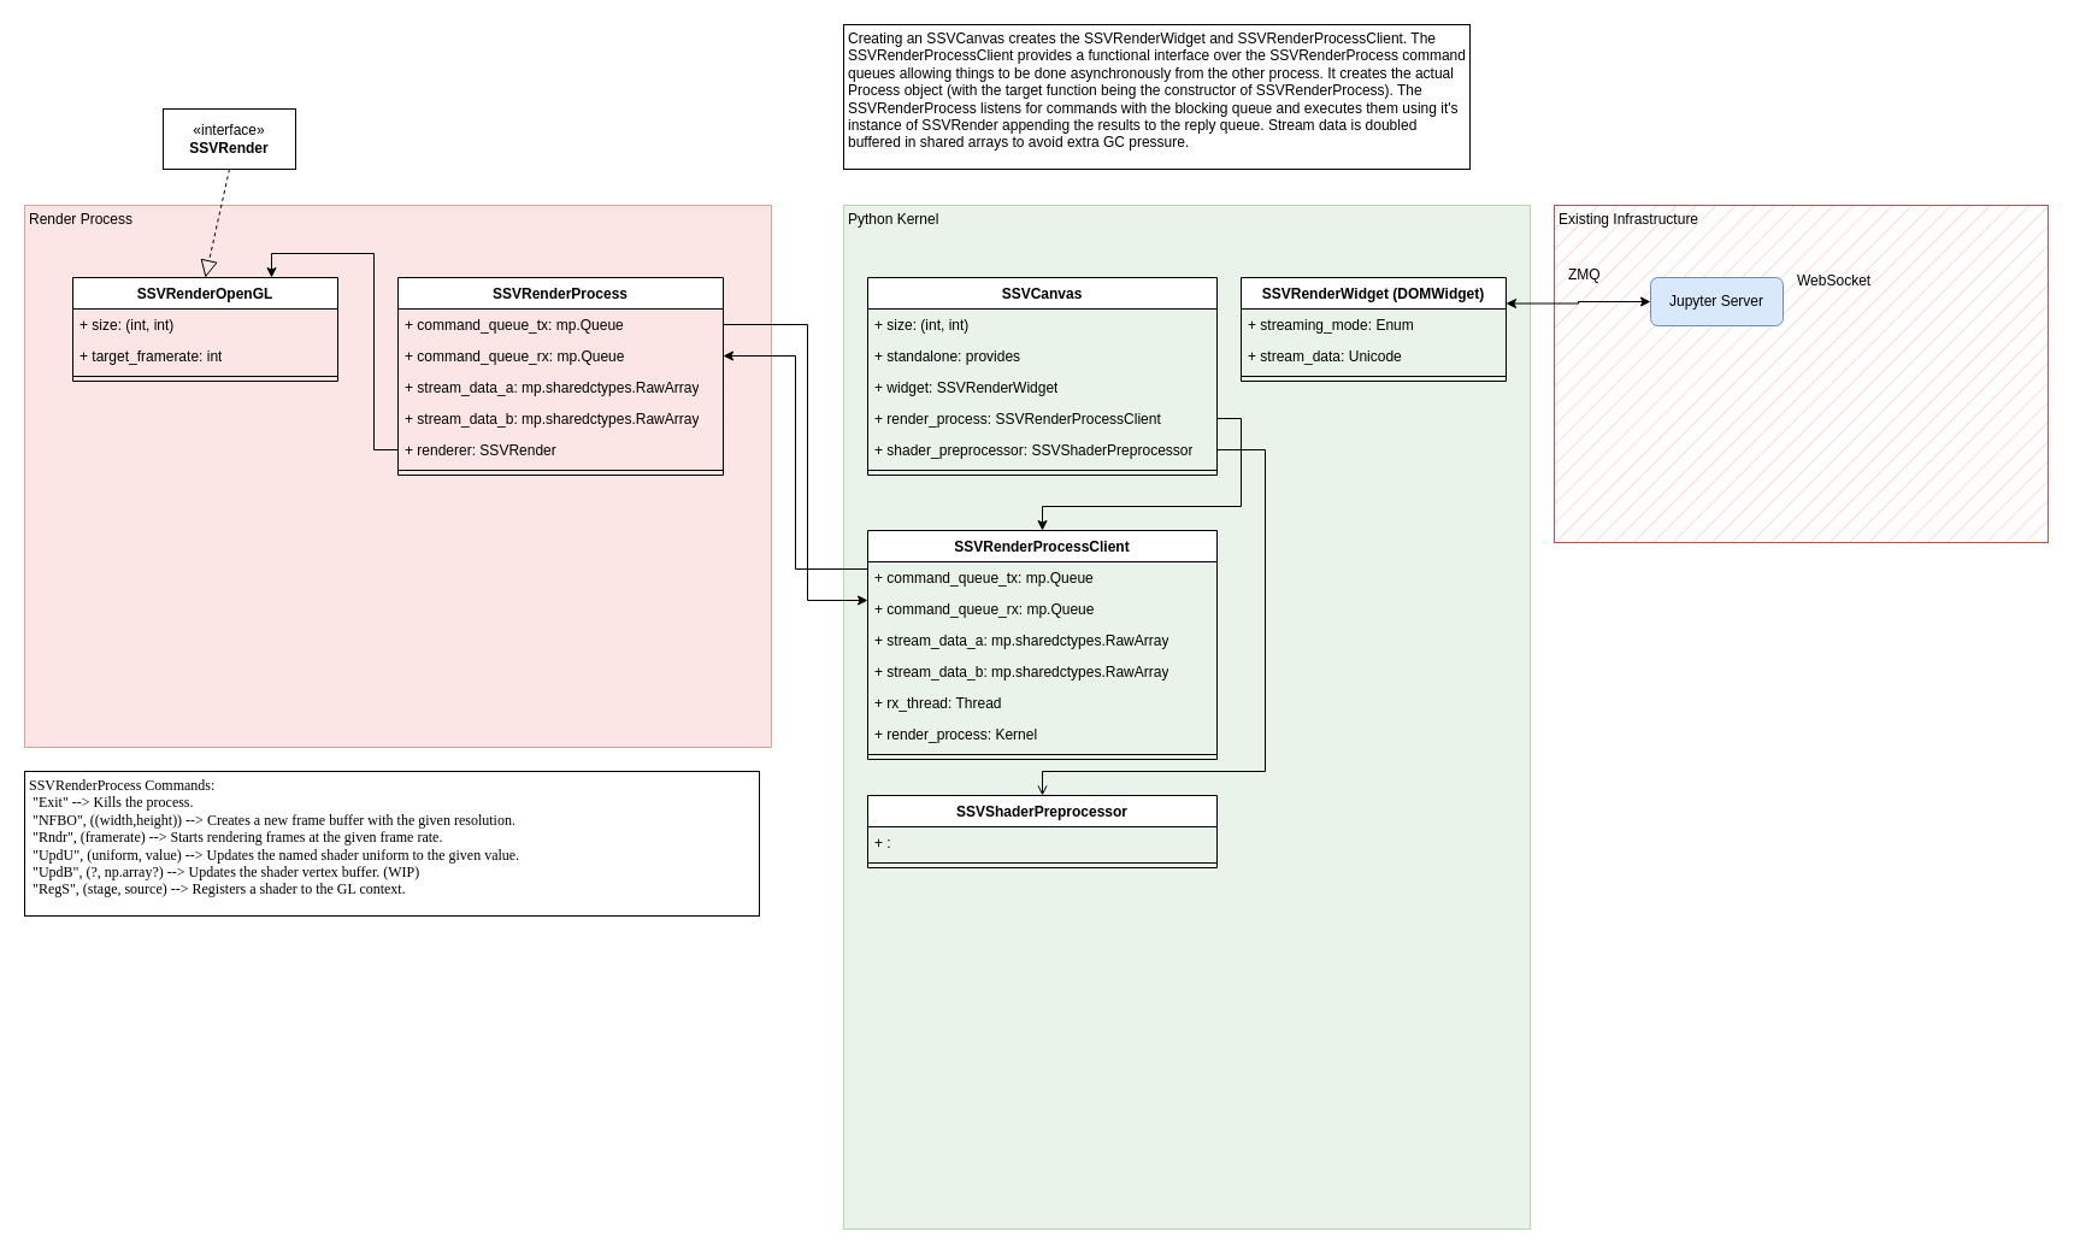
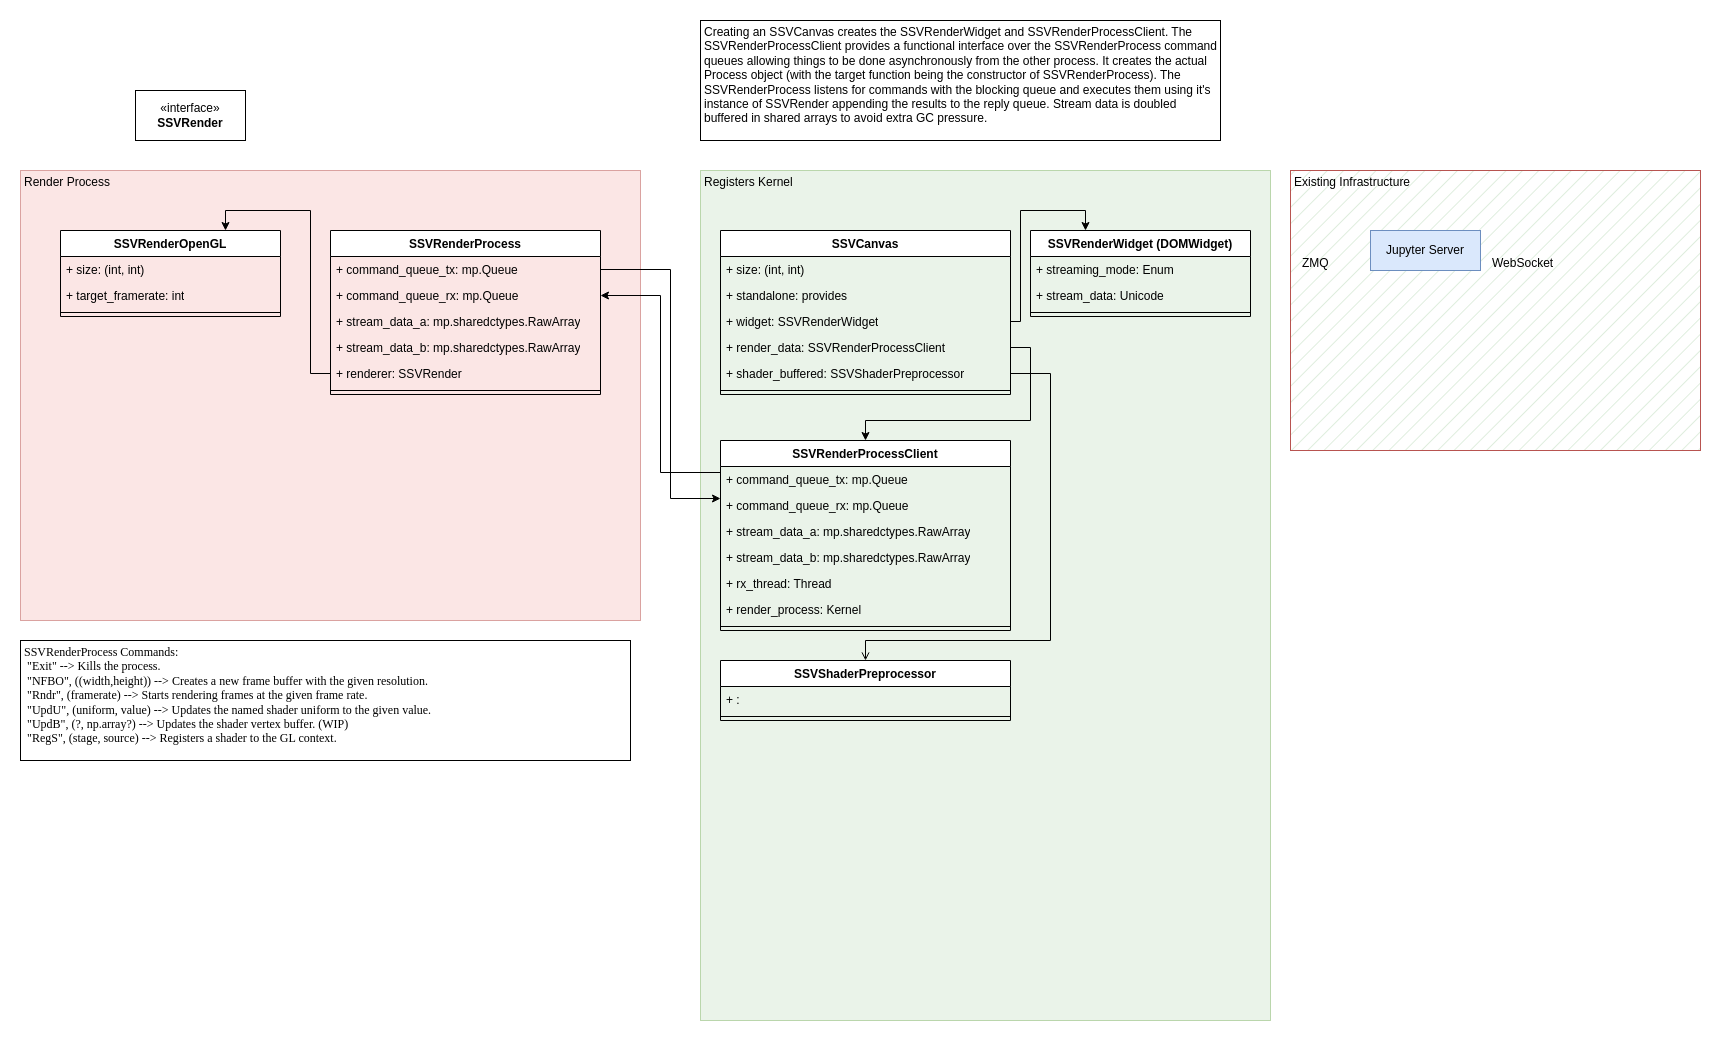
  <mxCell id="0" />
  <mxCell id="1" parent="0" />
- <mxCell id="2" value="Existing Infrastructure" style="rounded=0;whiteSpace=wrap;html=1;fillColor=#f8cecc;strokeColor=#b85450;fillStyle=hatch;verticalAlign=top;align=left;spacing=4;spacingTop=-4;" vertex="1" parent="1"><mxGeometry x="1290" y="170" width="410" height="280" as="geometry" /></mxCell>
- <mxCell id="3" value="Python Kernel" style="rounded=0;whiteSpace=wrap;html=1;fillColor=#d5e8d4;strokeColor=#82b366;fillStyle=auto;gradientColor=none;opacity=50;align=left;verticalAlign=top;spacing=4;spacingTop=-4;" vertex="1" parent="1"><mxGeometry x="700" y="170" width="570" height="850" as="geometry" /></mxCell>
- <mxCell id="4" style="edgeStyle=orthogonalEdgeStyle;rounded=0;orthogonalLoop=1;jettySize=auto;html=1;exitX=1;exitY=0.25;exitDx=0;exitDy=0;entryX=0;entryY=0.5;entryDx=0;entryDy=0;startArrow=classic;startFill=1;" edge="1" parent="1" source="5" target="9"><mxGeometry relative="1" as="geometry"><Array as="points"><mxPoint x="1310" y="252" /><mxPoint x="1310" y="250" /></Array></mxGeometry></mxCell>
+ <mxCell id="2" value="Existing Infrastructure" style="rounded=0;whiteSpace=wrap;html=1;fillColor=#d5e8d4;strokeColor=#b85450;fillStyle=hatch;verticalAlign=top;align=left;spacing=4;spacingTop=-4;" vertex="1" parent="1"><mxGeometry x="1290" y="170" width="410" height="280" as="geometry" /></mxCell>
+ <mxCell id="3" value="Registers Kernel" style="rounded=0;whiteSpace=wrap;html=1;fillColor=#d5e8d4;strokeColor=#82b366;fillStyle=auto;gradientColor=none;opacity=50;align=left;verticalAlign=top;spacing=4;spacingTop=-4;" vertex="1" parent="1"><mxGeometry x="700" y="170" width="570" height="850" as="geometry" /></mxCell>
  <mxCell id="5" value="SSVRenderWidget (DOMWidget)" style="swimlane;fontStyle=1;align=center;verticalAlign=top;childLayout=stackLayout;horizontal=1;startSize=26;horizontalStack=0;resizeParent=1;resizeParentMax=0;resizeLast=0;collapsible=1;marginBottom=0;whiteSpace=wrap;html=1;" vertex="1" parent="1"><mxGeometry x="1030" y="230" width="220" height="86" as="geometry" /></mxCell>
  <mxCell id="6" value="+ streaming_mode: Enum" style="text;strokeColor=none;fillColor=none;align=left;verticalAlign=top;spacingLeft=4;spacingRight=4;overflow=hidden;rotatable=0;points=[[0,0.5],[1,0.5]];portConstraint=eastwest;whiteSpace=wrap;html=1;" vertex="1" parent="5"><mxGeometry y="26" width="220" height="26" as="geometry" /></mxCell>
  <mxCell id="7" value="+ stream_data: Unicode" style="text;strokeColor=none;fillColor=none;align=left;verticalAlign=top;spacingLeft=4;spacingRight=4;overflow=hidden;rotatable=0;points=[[0,0.5],[1,0.5]];portConstraint=eastwest;whiteSpace=wrap;html=1;" vertex="1" parent="5"><mxGeometry y="52" width="220" height="26" as="geometry" /></mxCell>
  <mxCell id="8" value="" style="line;strokeWidth=1;fillColor=none;align=left;verticalAlign=middle;spacingTop=-1;spacingLeft=3;spacingRight=3;rotatable=0;labelPosition=right;points=[];portConstraint=eastwest;strokeColor=inherit;" vertex="1" parent="5"><mxGeometry y="78" width="220" height="8" as="geometry" /></mxCell>
- <mxCell id="9" value="Jupyter Server" style="html=1;whiteSpace=wrap;fillColor=#dae8fc;strokeColor=#6c8ebf;rounded=1;" vertex="1" parent="1"><mxGeometry x="1370" y="230" width="110" height="40" as="geometry" /></mxCell>
+ <mxCell id="9" value="Jupyter Server" style="html=1;whiteSpace=wrap;fillColor=#dae8fc;strokeColor=#6c8ebf;" vertex="1" parent="1"><mxGeometry x="1370" y="230" width="110" height="40" as="geometry" /></mxCell>
  <mxCell id="10" value="Render Process" style="rounded=0;whiteSpace=wrap;html=1;fillColor=#f8cecc;strokeColor=#b85450;fillStyle=auto;opacity=50;align=left;verticalAlign=top;spacing=4;spacingTop=-4;" vertex="1" parent="1"><mxGeometry x="20" y="170" width="620" height="450" as="geometry" /></mxCell>
- <mxCell id="11" value="WebSocket" style="text;html=1;align=left;verticalAlign=middle;resizable=0;points=[];autosize=1;strokeColor=none;fillColor=none;" vertex="1" parent="1"><mxGeometry x="1490" y="218" width="80" height="30" as="geometry" /></mxCell>
- <mxCell id="12" value="ZMQ" style="text;html=1;align=left;verticalAlign=middle;resizable=0;points=[];autosize=1;strokeColor=none;fillColor=none;" vertex="1" parent="1"><mxGeometry x="1300" y="213" width="50" height="30" as="geometry" /></mxCell>
+ <mxCell id="11" value="WebSocket" style="text;html=1;align=left;verticalAlign=middle;resizable=0;points=[];autosize=1;strokeColor=none;fillColor=none;" vertex="1" parent="1"><mxGeometry x="1490" y="248" width="80" height="30" as="geometry" /></mxCell>
+ <mxCell id="12" value="ZMQ" style="text;html=1;align=left;verticalAlign=middle;resizable=0;points=[];autosize=1;strokeColor=none;fillColor=none;" vertex="1" parent="1"><mxGeometry x="1300" y="248" width="50" height="30" as="geometry" /></mxCell>
  <mxCell id="13" value="SSVCanvas" style="swimlane;fontStyle=1;align=center;verticalAlign=top;childLayout=stackLayout;horizontal=1;startSize=26;horizontalStack=0;resizeParent=1;resizeParentMax=0;resizeLast=0;collapsible=1;marginBottom=0;whiteSpace=wrap;html=1;" vertex="1" parent="1"><mxGeometry x="720" y="230" width="290" height="164" as="geometry" /></mxCell>
  <mxCell id="14" value="+ size: (int, int)" style="text;strokeColor=none;fillColor=none;align=left;verticalAlign=top;spacingLeft=4;spacingRight=4;overflow=hidden;rotatable=0;points=[[0,0.5],[1,0.5]];portConstraint=eastwest;whiteSpace=wrap;html=1;" vertex="1" parent="13"><mxGeometry y="26" width="290" height="26" as="geometry" /></mxCell>
  <mxCell id="15" value="+ standalone: provides" style="text;strokeColor=none;fillColor=none;align=left;verticalAlign=top;spacingLeft=4;spacingRight=4;overflow=hidden;rotatable=0;points=[[0,0.5],[1,0.5]];portConstraint=eastwest;whiteSpace=wrap;html=1;" vertex="1" parent="13"><mxGeometry y="52" width="290" height="26" as="geometry" /></mxCell>
  <mxCell id="16" value="+ widget: SSVRenderWidget" style="text;strokeColor=none;fillColor=none;align=left;verticalAlign=top;spacingLeft=4;spacingRight=4;overflow=hidden;rotatable=0;points=[[0,0.5],[1,0.5]];portConstraint=eastwest;whiteSpace=wrap;html=1;" vertex="1" parent="13"><mxGeometry y="78" width="290" height="26" as="geometry" /></mxCell>
- <mxCell id="17" value="+ render_process: SSVRenderProcessClient" style="text;strokeColor=none;fillColor=none;align=left;verticalAlign=top;spacingLeft=4;spacingRight=4;overflow=hidden;rotatable=0;points=[[0,0.5],[1,0.5]];portConstraint=eastwest;whiteSpace=wrap;html=1;" vertex="1" parent="13"><mxGeometry y="104" width="290" height="26" as="geometry" /></mxCell>
- <mxCell id="18" value="+ shader_preprocessor: SSVShaderPreprocessor" style="text;strokeColor=none;fillColor=none;align=left;verticalAlign=top;spacingLeft=4;spacingRight=4;overflow=hidden;rotatable=0;points=[[0,0.5],[1,0.5]];portConstraint=eastwest;whiteSpace=wrap;html=1;" vertex="1" parent="13"><mxGeometry y="130" width="290" height="26" as="geometry" /></mxCell>
+ <mxCell id="17" value="+ render_data: SSVRenderProcessClient" style="text;strokeColor=none;fillColor=none;align=left;verticalAlign=top;spacingLeft=4;spacingRight=4;overflow=hidden;rotatable=0;points=[[0,0.5],[1,0.5]];portConstraint=eastwest;whiteSpace=wrap;html=1;" vertex="1" parent="13"><mxGeometry y="104" width="290" height="26" as="geometry" /></mxCell>
+ <mxCell id="18" value="+ shader_buffered: SSVShaderPreprocessor" style="text;strokeColor=none;fillColor=none;align=left;verticalAlign=top;spacingLeft=4;spacingRight=4;overflow=hidden;rotatable=0;points=[[0,0.5],[1,0.5]];portConstraint=eastwest;whiteSpace=wrap;html=1;" vertex="1" parent="13"><mxGeometry y="130" width="290" height="26" as="geometry" /></mxCell>
  <mxCell id="19" value="" style="line;strokeWidth=1;fillColor=none;align=left;verticalAlign=middle;spacingTop=-1;spacingLeft=3;spacingRight=3;rotatable=0;labelPosition=right;points=[];portConstraint=eastwest;strokeColor=inherit;" vertex="1" parent="13"><mxGeometry y="156" width="290" height="8" as="geometry" /></mxCell>
  <mxCell id="20" value="SSVRenderProcess" style="swimlane;fontStyle=1;align=center;verticalAlign=top;childLayout=stackLayout;horizontal=1;startSize=26;horizontalStack=0;resizeParent=1;resizeParentMax=0;resizeLast=0;collapsible=1;marginBottom=0;whiteSpace=wrap;html=1;" vertex="1" parent="1"><mxGeometry x="330" y="230" width="270" height="164" as="geometry" /></mxCell>
  <mxCell id="21" value="+ command_queue_tx: mp.Queue" style="text;strokeColor=none;fillColor=none;align=left;verticalAlign=top;spacingLeft=4;spacingRight=4;overflow=hidden;rotatable=0;points=[[0,0.5],[1,0.5]];portConstraint=eastwest;whiteSpace=wrap;html=1;" vertex="1" parent="20"><mxGeometry y="26" width="270" height="26" as="geometry" /></mxCell>
  <mxCell id="22" value="+ command_queue_rx: mp.Queue" style="text;strokeColor=none;fillColor=none;align=left;verticalAlign=top;spacingLeft=4;spacingRight=4;overflow=hidden;rotatable=0;points=[[0,0.5],[1,0.5]];portConstraint=eastwest;whiteSpace=wrap;html=1;" vertex="1" parent="20"><mxGeometry y="52" width="270" height="26" as="geometry" /></mxCell>
  <mxCell id="23" value="+ stream_data_a: mp.sharedctypes.RawArray" style="text;strokeColor=none;fillColor=none;align=left;verticalAlign=top;spacingLeft=4;spacingRight=4;overflow=hidden;rotatable=0;points=[[0,0.5],[1,0.5]];portConstraint=eastwest;whiteSpace=wrap;html=1;" vertex="1" parent="20"><mxGeometry y="78" width="270" height="26" as="geometry" /></mxCell>
  <mxCell id="24" value="+ stream_data_b: mp.sharedctypes.RawArray" style="text;strokeColor=none;fillColor=none;align=left;verticalAlign=top;spacingLeft=4;spacingRight=4;overflow=hidden;rotatable=0;points=[[0,0.5],[1,0.5]];portConstraint=eastwest;whiteSpace=wrap;html=1;" vertex="1" parent="20"><mxGeometry y="104" width="270" height="26" as="geometry" /></mxCell>
  <mxCell id="25" value="+ renderer: SSVRender" style="text;strokeColor=none;fillColor=none;align=left;verticalAlign=top;spacingLeft=4;spacingRight=4;overflow=hidden;rotatable=0;points=[[0,0.5],[1,0.5]];portConstraint=eastwest;whiteSpace=wrap;html=1;" vertex="1" parent="20"><mxGeometry y="130" width="270" height="26" as="geometry" /></mxCell>
  <mxCell id="26" value="" style="line;strokeWidth=1;fillColor=none;align=left;verticalAlign=middle;spacingTop=-1;spacingLeft=3;spacingRight=3;rotatable=0;labelPosition=right;points=[];portConstraint=eastwest;strokeColor=inherit;" vertex="1" parent="20"><mxGeometry y="156" width="270" height="8" as="geometry" /></mxCell>
  <mxCell id="27" value="SSVRenderOpenGL" style="swimlane;fontStyle=1;align=center;verticalAlign=top;childLayout=stackLayout;horizontal=1;startSize=26;horizontalStack=0;resizeParent=1;resizeParentMax=0;resizeLast=0;collapsible=1;marginBottom=0;whiteSpace=wrap;html=1;" vertex="1" parent="1"><mxGeometry x="60" y="230" width="220" height="86" as="geometry" /></mxCell>
  <mxCell id="28" value="+ size: (int, int)" style="text;strokeColor=none;fillColor=none;align=left;verticalAlign=top;spacingLeft=4;spacingRight=4;overflow=hidden;rotatable=0;points=[[0,0.5],[1,0.5]];portConstraint=eastwest;whiteSpace=wrap;html=1;" vertex="1" parent="27"><mxGeometry y="26" width="220" height="26" as="geometry" /></mxCell>
  <mxCell id="29" value="+ target_framerate: int" style="text;strokeColor=none;fillColor=none;align=left;verticalAlign=top;spacingLeft=4;spacingRight=4;overflow=hidden;rotatable=0;points=[[0,0.5],[1,0.5]];portConstraint=eastwest;whiteSpace=wrap;html=1;" vertex="1" parent="27"><mxGeometry y="52" width="220" height="26" as="geometry" /></mxCell>
  <mxCell id="30" value="" style="line;strokeWidth=1;fillColor=none;align=left;verticalAlign=middle;spacingTop=-1;spacingLeft=3;spacingRight=3;rotatable=0;labelPosition=right;points=[];portConstraint=eastwest;strokeColor=inherit;" vertex="1" parent="27"><mxGeometry y="78" width="220" height="8" as="geometry" /></mxCell>
  <mxCell id="31" value="«interface»&lt;br&gt;&lt;b&gt;SSVRender&lt;/b&gt;" style="html=1;whiteSpace=wrap;" vertex="1" parent="1"><mxGeometry x="135" y="90" width="110" height="50" as="geometry" /></mxCell>
- <mxCell id="32" value="" style="endArrow=block;dashed=1;endFill=0;endSize=12;html=1;rounded=0;exitX=0.5;exitY=1;exitDx=0;exitDy=0;entryX=0.5;entryY=0;entryDx=0;entryDy=0;" edge="1" parent="1" source="31" target="27"><mxGeometry width="160" relative="1" as="geometry"><mxPoint x="390" y="80" as="sourcePoint" /><mxPoint x="550" y="80" as="targetPoint" /></mxGeometry></mxCell>
  <mxCell id="33" value="SSVRenderProcessClient" style="swimlane;fontStyle=1;align=center;verticalAlign=top;childLayout=stackLayout;horizontal=1;startSize=26;horizontalStack=0;resizeParent=1;resizeParentMax=0;resizeLast=0;collapsible=1;marginBottom=0;whiteSpace=wrap;html=1;" vertex="1" parent="1"><mxGeometry x="720" y="440" width="290" height="190" as="geometry" /></mxCell>
  <mxCell id="34" value="+ command_queue_tx: mp.Queue" style="text;strokeColor=none;fillColor=none;align=left;verticalAlign=top;spacingLeft=4;spacingRight=4;overflow=hidden;rotatable=0;points=[[0,0.5],[1,0.5]];portConstraint=eastwest;whiteSpace=wrap;html=1;" vertex="1" parent="33"><mxGeometry y="26" width="290" height="26" as="geometry" /></mxCell>
  <mxCell id="35" value="+ command_queue_rx: mp.Queue" style="text;strokeColor=none;fillColor=none;align=left;verticalAlign=top;spacingLeft=4;spacingRight=4;overflow=hidden;rotatable=0;points=[[0,0.5],[1,0.5]];portConstraint=eastwest;whiteSpace=wrap;html=1;" vertex="1" parent="33"><mxGeometry y="52" width="290" height="26" as="geometry" /></mxCell>
  <mxCell id="36" value="+ stream_data_a: mp.sharedctypes.RawArray" style="text;strokeColor=none;fillColor=none;align=left;verticalAlign=top;spacingLeft=4;spacingRight=4;overflow=hidden;rotatable=0;points=[[0,0.5],[1,0.5]];portConstraint=eastwest;whiteSpace=wrap;html=1;" vertex="1" parent="33"><mxGeometry y="78" width="290" height="26" as="geometry" /></mxCell>
  <mxCell id="37" value="+ stream_data_b: mp.sharedctypes.RawArray" style="text;strokeColor=none;fillColor=none;align=left;verticalAlign=top;spacingLeft=4;spacingRight=4;overflow=hidden;rotatable=0;points=[[0,0.5],[1,0.5]];portConstraint=eastwest;whiteSpace=wrap;html=1;" vertex="1" parent="33"><mxGeometry y="104" width="290" height="26" as="geometry" /></mxCell>
  <mxCell id="38" value="+ rx_thread: Thread" style="text;strokeColor=none;fillColor=none;align=left;verticalAlign=top;spacingLeft=4;spacingRight=4;overflow=hidden;rotatable=0;points=[[0,0.5],[1,0.5]];portConstraint=eastwest;whiteSpace=wrap;html=1;" vertex="1" parent="33"><mxGeometry y="130" width="290" height="26" as="geometry" /></mxCell>
  <mxCell id="39" value="+ render_process: Kernel" style="text;strokeColor=none;fillColor=none;align=left;verticalAlign=top;spacingLeft=4;spacingRight=4;overflow=hidden;rotatable=0;points=[[0,0.5],[1,0.5]];portConstraint=eastwest;whiteSpace=wrap;html=1;" vertex="1" parent="33"><mxGeometry y="156" width="290" height="26" as="geometry" /></mxCell>
  <mxCell id="40" value="" style="line;strokeWidth=1;fillColor=none;align=left;verticalAlign=middle;spacingTop=-1;spacingLeft=3;spacingRight=3;rotatable=0;labelPosition=right;points=[];portConstraint=eastwest;strokeColor=inherit;" vertex="1" parent="33"><mxGeometry y="182" width="290" height="8" as="geometry" /></mxCell>
+ <mxCell id="41" value="" style="edgeStyle=orthogonalEdgeStyle;rounded=0;orthogonalLoop=1;jettySize=auto;html=1;entryX=0.25;entryY=0;entryDx=0;entryDy=0;" edge="1" parent="1" source="16" target="5"><mxGeometry relative="1" as="geometry"><Array as="points"><mxPoint x="1020" y="321" /><mxPoint x="1020" y="210" /><mxPoint x="1085" y="210" /></Array></mxGeometry></mxCell>
  <mxCell id="42" style="edgeStyle=orthogonalEdgeStyle;rounded=0;orthogonalLoop=1;jettySize=auto;html=1;exitX=1;exitY=0.5;exitDx=0;exitDy=0;entryX=0.5;entryY=0;entryDx=0;entryDy=0;" edge="1" parent="1" source="17" target="33"><mxGeometry relative="1" as="geometry"><Array as="points"><mxPoint x="1030" y="347" /><mxPoint x="1030" y="420" /><mxPoint x="865" y="420" /></Array></mxGeometry></mxCell>
  <mxCell id="43" style="edgeStyle=orthogonalEdgeStyle;rounded=0;orthogonalLoop=1;jettySize=auto;html=1;entryX=0.75;entryY=0;entryDx=0;entryDy=0;" edge="1" parent="1" source="25" target="27"><mxGeometry relative="1" as="geometry"><Array as="points"><mxPoint x="310" y="373" /><mxPoint x="310" y="210" /><mxPoint x="225" y="210" /></Array></mxGeometry></mxCell>
  <mxCell id="44" value="Creating an SSVCanvas creates the SSVRenderWidget and SSVRenderProcessClient. The SSVRenderProcessClient provides a functional interface over the SSVRenderProcess command queues allowing things to be done asynchronously from the other process. It creates the actual Process object (with the target function being the constructor of SSVRenderProcess). The SSVRenderProcess listens for commands with the blocking queue and executes them using it's instance of SSVRender appending the results to the reply queue. Stream data is doubled buffered in shared arrays to avoid extra GC pressure." style="rounded=0;whiteSpace=wrap;html=1;align=left;verticalAlign=top;spacingTop=-4;spacing=4;fillColor=none;" vertex="1" parent="1"><mxGeometry x="700" y="20" width="520" height="120" as="geometry" /></mxCell>
  <mxCell id="45" style="edgeStyle=orthogonalEdgeStyle;rounded=0;orthogonalLoop=1;jettySize=auto;html=1;" edge="1" parent="1" source="21" target="35"><mxGeometry relative="1" as="geometry"><Array as="points"><mxPoint x="670" y="269" /><mxPoint x="670" y="498" /></Array></mxGeometry></mxCell>
  <mxCell id="46" style="edgeStyle=orthogonalEdgeStyle;rounded=0;orthogonalLoop=1;jettySize=auto;html=1;" edge="1" parent="1" source="34" target="22"><mxGeometry relative="1" as="geometry"><Array as="points"><mxPoint x="660" y="472" /><mxPoint x="660" y="295" /></Array></mxGeometry></mxCell>
  <mxCell id="47" value="SSVShaderPreprocessor" style="swimlane;fontStyle=1;align=center;verticalAlign=top;childLayout=stackLayout;horizontal=1;startSize=26;horizontalStack=0;resizeParent=1;resizeParentMax=0;resizeLast=0;collapsible=1;marginBottom=0;whiteSpace=wrap;html=1;" vertex="1" parent="1"><mxGeometry x="720" y="660" width="290" height="60" as="geometry" /></mxCell>
  <mxCell id="48" value="+ :&amp;nbsp;" style="text;strokeColor=none;fillColor=none;align=left;verticalAlign=top;spacingLeft=4;spacingRight=4;overflow=hidden;rotatable=0;points=[[0,0.5],[1,0.5]];portConstraint=eastwest;whiteSpace=wrap;html=1;" vertex="1" parent="47"><mxGeometry y="26" width="290" height="26" as="geometry" /></mxCell>
  <mxCell id="49" value="" style="line;strokeWidth=1;fillColor=none;align=left;verticalAlign=middle;spacingTop=-1;spacingLeft=3;spacingRight=3;rotatable=0;labelPosition=right;points=[];portConstraint=eastwest;strokeColor=inherit;" vertex="1" parent="47"><mxGeometry y="52" width="290" height="8" as="geometry" /></mxCell>
  <mxCell id="50" style="edgeStyle=orthogonalEdgeStyle;rounded=0;orthogonalLoop=1;jettySize=auto;html=1;entryX=0.5;entryY=0;entryDx=0;entryDy=0;endArrow=open;" edge="1" parent="1" source="18" target="47"><mxGeometry relative="1" as="geometry"><Array as="points"><mxPoint x="1050" y="373" /><mxPoint x="1050" y="640" /><mxPoint x="865" y="640" /></Array></mxGeometry></mxCell>
  <mxCell id="51" value="&lt;font face=&quot;Lucida Console&quot;&gt;SSVRenderProcess Commands:&lt;br&gt;&amp;nbsp;&quot;Exit&quot; --&amp;gt; Kills the process.&lt;br&gt;&amp;nbsp;&quot;NFBO&quot;, ((width,height)) --&amp;gt; Creates a new frame buffer with the given resolution.&lt;br&gt;&amp;nbsp;&quot;Rndr&quot;, (framerate) --&amp;gt; Starts rendering frames at the given frame rate.&lt;br&gt;&amp;nbsp;&quot;UpdU&quot;, (uniform, value) --&amp;gt; Updates the named shader uniform to the given value.&lt;br&gt;&amp;nbsp;&quot;UpdB&quot;, (?, np.array?) --&amp;gt; Updates the shader vertex buffer. (WIP)&lt;br&gt;&amp;nbsp;&quot;RegS&quot;, (stage, source) --&amp;gt; Registers a shader to the GL context.&lt;br&gt;&lt;/font&gt;" style="rounded=0;whiteSpace=wrap;html=1;align=left;verticalAlign=top;spacingTop=-4;spacing=4;fillColor=none;" vertex="1" parent="1"><mxGeometry x="20" y="640" width="610" height="120" as="geometry" /></mxCell>
